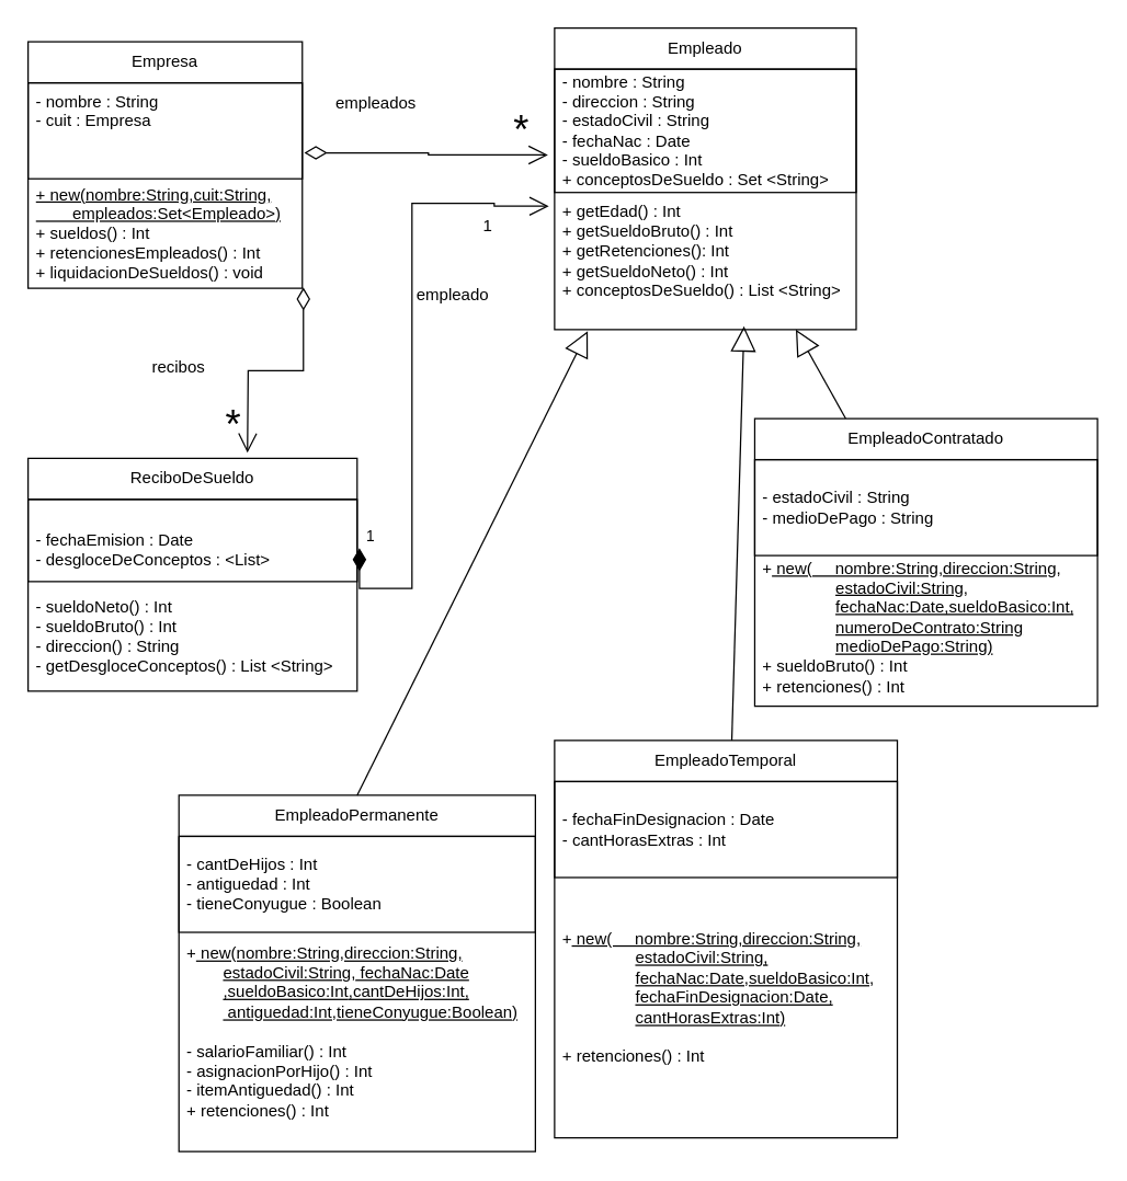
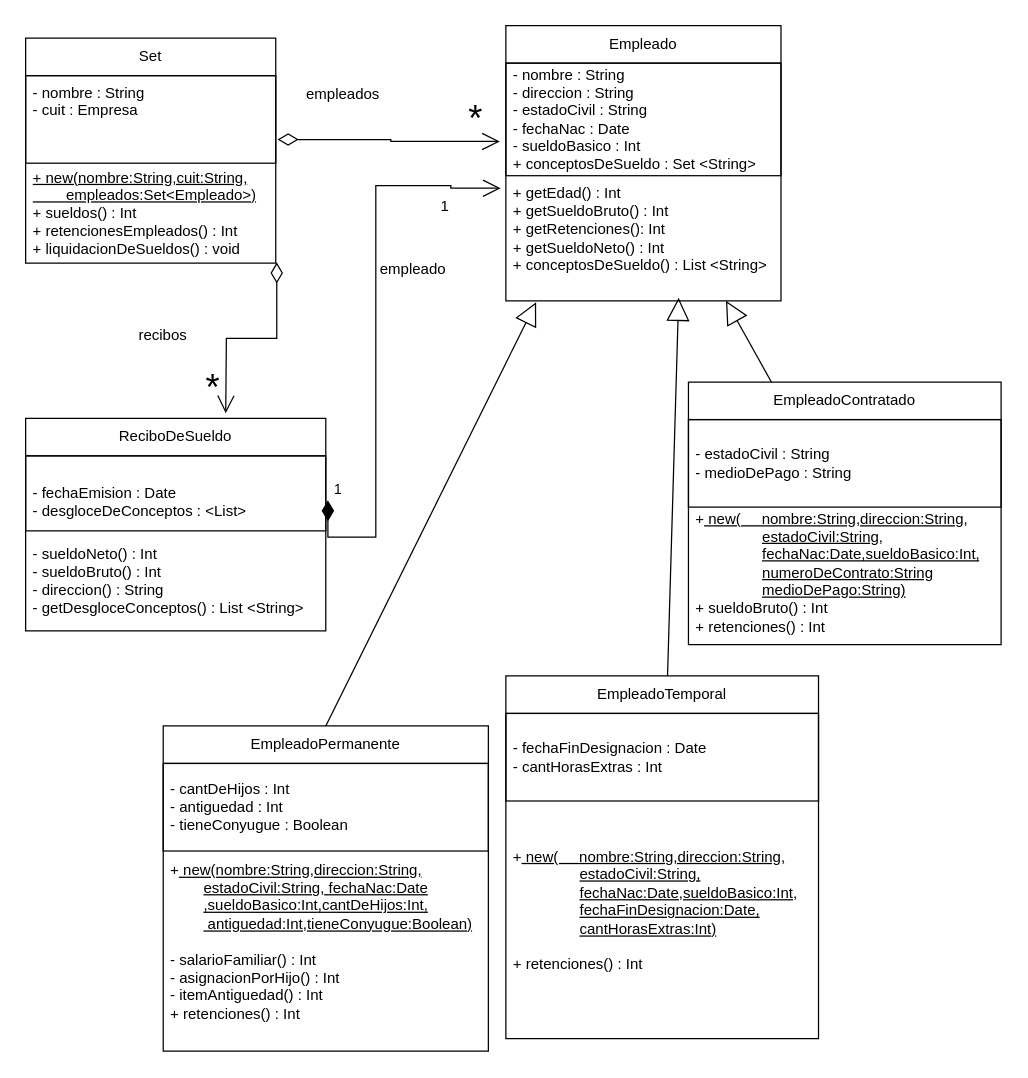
  <mxCell id="0" />
  <mxCell id="1" parent="0" />
- <mxCell id="2" value="Empresa" style="swimlane;fontStyle=0;childLayout=stackLayout;horizontal=1;startSize=30;horizontalStack=0;resizeParent=1;resizeParentMax=0;resizeLast=0;collapsible=1;marginBottom=0;whiteSpace=wrap;html=1;" parent="1" vertex="1"><mxGeometry x="20" y="30" width="200" height="180" as="geometry" /></mxCell>
+ <mxCell id="2" value="Set" style="swimlane;fontStyle=0;childLayout=stackLayout;horizontal=1;startSize=30;horizontalStack=0;resizeParent=1;resizeParentMax=0;resizeLast=0;collapsible=1;marginBottom=0;whiteSpace=wrap;html=1;" parent="1" vertex="1"><mxGeometry x="20" y="30" width="200" height="180" as="geometry" /></mxCell>
  <mxCell id="3" value="- nombre : String&lt;div&gt;- cuit : Empresa&lt;/div&gt;&lt;div&gt;&lt;br&gt;&lt;div&gt;&lt;br&gt;&lt;/div&gt;&lt;/div&gt;" style="text;strokeColor=default;fillColor=none;align=left;verticalAlign=middle;spacingLeft=4;spacingRight=4;overflow=hidden;points=[[0,0.5],[1,0.5]];portConstraint=eastwest;rotatable=0;whiteSpace=wrap;html=1;" parent="2" vertex="1"><mxGeometry y="30" width="200" height="70" as="geometry" /></mxCell>
  <mxCell id="4" value="&lt;div&gt;&lt;u&gt;+ new(nombre:String,cuit:String,&lt;/u&gt;&lt;/div&gt;&lt;div&gt;&lt;u&gt;&amp;nbsp; &amp;nbsp; &amp;nbsp; &amp;nbsp; empleados:Set&amp;lt;Empleado&amp;gt;)&lt;/u&gt;&lt;/div&gt;&lt;div&gt;+ sueldos() : Int&lt;/div&gt;&lt;div&gt;+ retencionesEmpleados() : Int&lt;/div&gt;&lt;div&gt;+ liquidacionDeSueldos() : void&lt;/div&gt;" style="text;strokeColor=none;fillColor=none;align=left;verticalAlign=middle;spacingLeft=4;spacingRight=4;overflow=hidden;points=[[0,0.5],[1,0.5]];portConstraint=eastwest;rotatable=0;whiteSpace=wrap;html=1;" parent="2" vertex="1"><mxGeometry y="100" width="200" height="80" as="geometry" /></mxCell>
  <mxCell id="5" value="Empleado" style="swimlane;fontStyle=0;childLayout=stackLayout;horizontal=1;startSize=30;horizontalStack=0;resizeParent=1;resizeParentMax=0;resizeLast=0;collapsible=1;marginBottom=0;whiteSpace=wrap;html=1;" parent="1" vertex="1"><mxGeometry x="404" y="20" width="220" height="220" as="geometry" /></mxCell>
  <mxCell id="6" value="- nombre : String&lt;div&gt;- direccion : String&lt;/div&gt;&lt;div&gt;- estadoCivil : String&lt;/div&gt;&lt;div&gt;- fechaNac : Date&lt;/div&gt;&lt;div&gt;- sueldoBasico : Int&lt;/div&gt;&lt;div&gt;+ conceptosDeSueldo : Set &amp;lt;String&amp;gt;&lt;/div&gt;" style="text;strokeColor=default;fillColor=none;align=left;verticalAlign=middle;spacingLeft=4;spacingRight=4;overflow=hidden;points=[[0,0.5],[1,0.5]];portConstraint=eastwest;rotatable=0;whiteSpace=wrap;html=1;" parent="5" vertex="1"><mxGeometry y="30" width="220" height="90" as="geometry" /></mxCell>
  <mxCell id="7" value="&lt;div&gt;&lt;span style=&quot;background-color: transparent; color: light-dark(rgb(0, 0, 0), rgb(255, 255, 255));&quot;&gt;+ getEdad() : Int&lt;/span&gt;&lt;/div&gt;&lt;div&gt;+ getSueldoBruto() : Int&lt;/div&gt;&lt;div&gt;+ getRetenciones(): Int&lt;/div&gt;&lt;div&gt;+ getSueldoNeto() : Int&lt;/div&gt;&lt;div&gt;+ conceptosDeSueldo&lt;span style=&quot;background-color: transparent; color: light-dark(rgb(0, 0, 0), rgb(255, 255, 255));&quot;&gt;() : List &amp;lt;String&amp;gt;&lt;/span&gt;&lt;/div&gt;&lt;div&gt;&lt;br&gt;&lt;/div&gt;" style="text;strokeColor=none;fillColor=none;align=left;verticalAlign=middle;spacingLeft=4;spacingRight=4;overflow=hidden;points=[[0,0.5],[1,0.5]];portConstraint=eastwest;rotatable=0;whiteSpace=wrap;html=1;" parent="5" vertex="1"><mxGeometry y="120" width="220" height="100" as="geometry" /></mxCell>
  <mxCell id="8" value="empleados" style="text;html=1;align=center;verticalAlign=middle;whiteSpace=wrap;rounded=0;" parent="1" vertex="1"><mxGeometry x="244" y="60" width="60" height="30" as="geometry" /></mxCell>
  <mxCell id="9" value="*" style="text;html=1;align=center;verticalAlign=middle;whiteSpace=wrap;rounded=0;strokeWidth=3;fontSize=29;" parent="1" vertex="1"><mxGeometry x="370" y="85" width="20" height="20" as="geometry" /></mxCell>
  <mxCell id="10" value="EmpleadoPermanente" style="swimlane;fontStyle=0;childLayout=stackLayout;horizontal=1;startSize=30;horizontalStack=0;resizeParent=1;resizeParentMax=0;resizeLast=0;collapsible=1;marginBottom=0;whiteSpace=wrap;html=1;" parent="1" vertex="1"><mxGeometry x="130" y="580" width="260" height="260" as="geometry" /></mxCell>
  <mxCell id="11" value="- cantDeHijos : Int&lt;div&gt;- antiguedad : Int&lt;/div&gt;&lt;div&gt;- tieneConyugue : Boolean&lt;/div&gt;" style="text;strokeColor=default;fillColor=none;align=left;verticalAlign=middle;spacingLeft=4;spacingRight=4;overflow=hidden;points=[[0,0.5],[1,0.5]];portConstraint=eastwest;rotatable=0;whiteSpace=wrap;html=1;" parent="10" vertex="1"><mxGeometry y="30" width="260" height="70" as="geometry" /></mxCell>
  <mxCell id="12" value="&lt;div&gt;&lt;div&gt;+&lt;u&gt;&amp;nbsp;new(nombre:String,direccion:String,&lt;/u&gt;&lt;/div&gt;&lt;div&gt;&lt;u&gt;&lt;span style=&quot;white-space: pre;&quot;&gt;&#09;&lt;/span&gt;estadoCivil:String,&lt;/u&gt;&lt;u style=&quot;background-color: transparent; color: light-dark(rgb(0, 0, 0), rgb(255, 255, 255));&quot;&gt;&amp;nbsp;fechaNac:Date&lt;/u&gt;&lt;/div&gt;&lt;div&gt;&lt;u style=&quot;background-color: transparent; color: light-dark(rgb(0, 0, 0), rgb(255, 255, 255));&quot;&gt;&lt;span style=&quot;white-space: pre;&quot;&gt;&#09;&lt;/span&gt;,sueldoBasico:Int&lt;/u&gt;&lt;u style=&quot;background-color: transparent; color: light-dark(rgb(0, 0, 0), rgb(255, 255, 255));&quot;&gt;,cantDeHijos:Int,&lt;/u&gt;&lt;/div&gt;&lt;div&gt;&lt;u style=&quot;background-color: transparent; color: light-dark(rgb(0, 0, 0), rgb(255, 255, 255));&quot;&gt;&lt;span style=&quot;white-space: pre;&quot;&gt;&#09;&lt;/span&gt;&amp;nbsp;antiguedad:Int,tieneConyugue:Boolean)&lt;/u&gt;&lt;/div&gt;&lt;/div&gt;&lt;div&gt;&lt;u&gt;&lt;br&gt;&lt;/u&gt;&lt;/div&gt;&lt;div&gt;- salarioFamiliar() : Int&lt;/div&gt;&lt;div&gt;- asignacionPorHijo() : Int&lt;/div&gt;&lt;div&gt;- itemAntiguedad() : Int&lt;/div&gt;&lt;div&gt;+ retenciones() : Int&lt;/div&gt;&lt;div&gt;&lt;br&gt;&lt;/div&gt;" style="text;strokeColor=none;fillColor=none;align=left;verticalAlign=middle;spacingLeft=4;spacingRight=4;overflow=hidden;points=[[0,0.5],[1,0.5]];portConstraint=eastwest;rotatable=0;whiteSpace=wrap;html=1;" parent="10" vertex="1"><mxGeometry y="100" width="260" height="160" as="geometry" /></mxCell>
  <mxCell id="13" value="EmpleadoTemporal" style="swimlane;fontStyle=0;childLayout=stackLayout;horizontal=1;startSize=30;horizontalStack=0;resizeParent=1;resizeParentMax=0;resizeLast=0;collapsible=1;marginBottom=0;whiteSpace=wrap;html=1;" parent="1" vertex="1"><mxGeometry x="404" y="540" width="250" height="290" as="geometry" /></mxCell>
  <mxCell id="14" value="- fechaFinDesignacion : Date&lt;div&gt;- cantHorasExtras : Int&lt;/div&gt;" style="text;strokeColor=default;fillColor=none;align=left;verticalAlign=middle;spacingLeft=4;spacingRight=4;overflow=hidden;points=[[0,0.5],[1,0.5]];portConstraint=eastwest;rotatable=0;whiteSpace=wrap;html=1;" parent="13" vertex="1"><mxGeometry y="30" width="250" height="70" as="geometry" /></mxCell>
  <mxCell id="15" value="&lt;div&gt;&lt;div&gt;+&lt;u&gt;&amp;nbsp;new(&amp;nbsp; &amp;nbsp; &amp;nbsp;nombre:String,direccion:String,&lt;/u&gt;&lt;/div&gt;&lt;div&gt;&lt;u&gt;&lt;span style=&quot;white-space: pre;&quot;&gt;&#09;&lt;/span&gt;&lt;span style=&quot;white-space: pre;&quot;&gt;&#09;&lt;/span&gt;estadoCivil:String,&lt;/u&gt;&lt;/div&gt;&lt;div&gt;&lt;u style=&quot;background-color: transparent; color: light-dark(rgb(0, 0, 0), rgb(255, 255, 255));&quot;&gt;&lt;span style=&quot;white-space: pre;&quot;&gt;&#09;&lt;span style=&quot;white-space: pre;&quot;&gt;&#09;&lt;/span&gt;&lt;/span&gt;fechaNac:Date,sueldoBasico:Int,&lt;/u&gt;&lt;/div&gt;&lt;div&gt;&lt;u style=&quot;background-color: transparent; color: light-dark(rgb(0, 0, 0), rgb(255, 255, 255));&quot;&gt;&lt;span style=&quot;white-space: pre;&quot;&gt;&#09;&lt;span style=&quot;white-space: pre;&quot;&gt;&#09;&lt;/span&gt;&lt;/span&gt;fechaFinDesignacion:Date,&lt;/u&gt;&lt;/div&gt;&lt;div&gt;&lt;u style=&quot;background-color: transparent; color: light-dark(rgb(0, 0, 0), rgb(255, 255, 255));&quot;&gt;&lt;span style=&quot;white-space: pre;&quot;&gt;&#09;&lt;/span&gt;&lt;span style=&quot;white-space: pre;&quot;&gt;&#09;&lt;/span&gt;cantHorasExtras:Int&lt;/u&gt;&lt;u style=&quot;background-color: transparent; color: light-dark(rgb(0, 0, 0), rgb(255, 255, 255));&quot;&gt;)&lt;/u&gt;&lt;/div&gt;&lt;/div&gt;&lt;div&gt;&lt;u style=&quot;background-color: transparent; color: light-dark(rgb(0, 0, 0), rgb(255, 255, 255));&quot;&gt;&lt;br&gt;&lt;/u&gt;&lt;/div&gt;&lt;div&gt;+ retenciones() : Int&lt;/div&gt;&lt;div&gt;&lt;br&gt;&lt;/div&gt;" style="text;strokeColor=none;fillColor=none;align=left;verticalAlign=middle;spacingLeft=4;spacingRight=4;overflow=hidden;points=[[0,0.5],[1,0.5]];portConstraint=eastwest;rotatable=0;whiteSpace=wrap;html=1;" parent="13" vertex="1"><mxGeometry y="100" width="250" height="190" as="geometry" /></mxCell>
  <mxCell id="16" value="" style="endArrow=block;endSize=16;endFill=0;html=1;rounded=0;entryX=0.11;entryY=1.012;entryDx=0;entryDy=0;entryPerimeter=0;exitX=0.5;exitY=0;exitDx=0;exitDy=0;" parent="1" source="10" target="7" edge="1"><mxGeometry width="160" relative="1" as="geometry"><mxPoint x="230" y="270" as="sourcePoint" /><mxPoint x="390" y="270" as="targetPoint" /></mxGeometry></mxCell>
  <mxCell id="17" value="" style="endArrow=block;endSize=16;endFill=0;html=1;rounded=0;entryX=0.628;entryY=0.976;entryDx=0;entryDy=0;entryPerimeter=0;" parent="1" source="13" target="7" edge="1"><mxGeometry width="160" relative="1" as="geometry"><mxPoint x="500" y="270" as="sourcePoint" /><mxPoint x="512" y="164" as="targetPoint" /></mxGeometry></mxCell>
  <mxCell id="18" value="" style="endArrow=open;html=1;endSize=12;startArrow=diamondThin;startSize=14;startFill=0;edgeStyle=orthogonalEdgeStyle;align=left;verticalAlign=bottom;rounded=0;entryX=-0.022;entryY=0.696;entryDx=0;entryDy=0;entryPerimeter=0;exitX=1.007;exitY=0.73;exitDx=0;exitDy=0;exitPerimeter=0;" parent="1" target="6" edge="1" source="3"><mxGeometry x="-1" y="3" relative="1" as="geometry"><mxPoint x="220" y="106" as="sourcePoint" /><mxPoint x="350" y="104.17" as="targetPoint" /></mxGeometry></mxCell>
  <mxCell id="19" value="ReciboDeSueldo" style="swimlane;fontStyle=0;childLayout=stackLayout;horizontal=1;startSize=30;horizontalStack=0;resizeParent=1;resizeParentMax=0;resizeLast=0;collapsible=1;marginBottom=0;whiteSpace=wrap;html=1;" parent="1" vertex="1"><mxGeometry x="20" y="334" width="240" height="170" as="geometry" /></mxCell>
  <mxCell id="20" value="&lt;div&gt;&lt;br&gt;&lt;/div&gt;&lt;div&gt;&lt;span style=&quot;background-color: transparent; color: light-dark(rgb(0, 0, 0), rgb(255, 255, 255));&quot;&gt;- fechaEmision : Date&lt;/span&gt;&lt;/div&gt;&lt;div&gt;&lt;span style=&quot;background-color: transparent; color: light-dark(rgb(0, 0, 0), rgb(255, 255, 255));&quot;&gt;- desgloceDeConceptos : &amp;lt;List&amp;gt;&lt;/span&gt;&lt;/div&gt;" style="text;strokeColor=default;fillColor=none;align=left;verticalAlign=middle;spacingLeft=4;spacingRight=4;overflow=hidden;points=[[0,0.5],[1,0.5]];portConstraint=eastwest;rotatable=0;whiteSpace=wrap;html=1;" parent="19" vertex="1"><mxGeometry y="30" width="240" height="60" as="geometry" /></mxCell>
  <mxCell id="21" value="- sueldoNeto() : Int&lt;div&gt;- sueldoBruto() : Int&lt;/div&gt;&lt;div&gt;- direccion() : String&lt;/div&gt;&lt;div&gt;- getDesgloceConceptos() :&amp;nbsp;&lt;span style=&quot;background-color: transparent; color: light-dark(rgb(0, 0, 0), rgb(255, 255, 255));&quot;&gt;List &amp;lt;String&amp;gt;&lt;/span&gt;&lt;/div&gt;" style="text;strokeColor=none;fillColor=none;align=left;verticalAlign=middle;spacingLeft=4;spacingRight=4;overflow=hidden;points=[[0,0.5],[1,0.5]];portConstraint=eastwest;rotatable=0;whiteSpace=wrap;html=1;" parent="19" vertex="1"><mxGeometry y="90" width="240" height="80" as="geometry" /></mxCell>
  <mxCell id="22" value="" style="endArrow=open;html=1;endSize=12;startArrow=diamondThin;startSize=14;startFill=0;edgeStyle=orthogonalEdgeStyle;align=left;verticalAlign=bottom;rounded=0;exitX=1.004;exitY=0.991;exitDx=0;exitDy=0;exitPerimeter=0;" parent="1" source="4" edge="1"><mxGeometry x="-1" y="3" relative="1" as="geometry"><mxPoint x="90" y="262.03" as="sourcePoint" /><mxPoint x="180" y="330" as="targetPoint" /></mxGeometry></mxCell>
  <mxCell id="23" value="*" style="text;html=1;align=center;verticalAlign=middle;whiteSpace=wrap;rounded=0;strokeWidth=3;fontSize=29;" parent="1" vertex="1"><mxGeometry x="160" y="300" width="20" height="20" as="geometry" /></mxCell>
  <mxCell id="24" value="recibos&lt;div&gt;&lt;br&gt;&lt;/div&gt;" style="text;html=1;align=center;verticalAlign=middle;whiteSpace=wrap;rounded=0;" parent="1" vertex="1"><mxGeometry x="100" y="260" width="60" height="30" as="geometry" /></mxCell>
  <mxCell id="25" value="EmpleadoContratado" style="swimlane;fontStyle=0;childLayout=stackLayout;horizontal=1;startSize=30;horizontalStack=0;resizeParent=1;resizeParentMax=0;resizeLast=0;collapsible=1;marginBottom=0;whiteSpace=wrap;html=1;" parent="1" vertex="1"><mxGeometry x="550" y="305" width="250" height="210" as="geometry" /></mxCell>
  <mxCell id="26" value="- estadoCivil : String&lt;div&gt;- medioDePago : String&lt;/div&gt;" style="text;strokeColor=default;fillColor=none;align=left;verticalAlign=middle;spacingLeft=4;spacingRight=4;overflow=hidden;points=[[0,0.5],[1,0.5]];portConstraint=eastwest;rotatable=0;whiteSpace=wrap;html=1;" parent="25" vertex="1"><mxGeometry y="30" width="250" height="70" as="geometry" /></mxCell>
  <mxCell id="27" value="&lt;div&gt;&lt;div&gt;+&lt;u&gt;&amp;nbsp;new(&amp;nbsp; &amp;nbsp; &amp;nbsp;nombre:String,direccion:String,&lt;/u&gt;&lt;/div&gt;&lt;div&gt;&lt;u&gt;&lt;span style=&quot;white-space: pre;&quot;&gt;&#09;&lt;/span&gt;&lt;span style=&quot;white-space: pre;&quot;&gt;&#09;&lt;/span&gt;estadoCivil:String,&lt;/u&gt;&lt;/div&gt;&lt;div&gt;&lt;u style=&quot;background-color: transparent; color: light-dark(rgb(0, 0, 0), rgb(255, 255, 255));&quot;&gt;&lt;span style=&quot;white-space: pre;&quot;&gt;&#09;&lt;span style=&quot;white-space: pre;&quot;&gt;&#09;&lt;/span&gt;&lt;/span&gt;fechaNac:Date,sueldoBasico:Int,&lt;/u&gt;&lt;/div&gt;&lt;/div&gt;&lt;div&gt;&lt;u style=&quot;background-color: transparent; color: light-dark(rgb(0, 0, 0), rgb(255, 255, 255));&quot;&gt;&lt;span style=&quot;white-space: pre;&quot;&gt;&#09;&lt;/span&gt;&lt;span style=&quot;white-space: pre;&quot;&gt;&#09;&lt;/span&gt;numeroDeContrato:String&lt;br&gt;&lt;/u&gt;&lt;/div&gt;&lt;div&gt;&lt;u style=&quot;background-color: transparent; color: light-dark(rgb(0, 0, 0), rgb(255, 255, 255));&quot;&gt;&lt;span style=&quot;white-space: pre;&quot;&gt;&#09;&lt;/span&gt;&lt;span style=&quot;white-space: pre;&quot;&gt;&#09;&lt;/span&gt;medioDePago:String)&lt;br&gt;&lt;/u&gt;&lt;/div&gt;&lt;div&gt;+ sueldoBruto() : Int&lt;/div&gt;&lt;div&gt;&lt;span style=&quot;background-color: transparent; color: light-dark(rgb(0, 0, 0), rgb(255, 255, 255));&quot;&gt;+ retenciones() : Int&lt;/span&gt;&lt;/div&gt;&lt;div&gt;&lt;br&gt;&lt;/div&gt;" style="text;strokeColor=none;fillColor=none;align=left;verticalAlign=middle;spacingLeft=4;spacingRight=4;overflow=hidden;points=[[0,0.5],[1,0.5]];portConstraint=eastwest;rotatable=0;whiteSpace=wrap;html=1;" parent="25" vertex="1"><mxGeometry y="100" width="250" height="110" as="geometry" /></mxCell>
  <mxCell id="28" value="" style="endArrow=block;endSize=16;endFill=0;html=1;rounded=0;entryX=1.005;entryY=0.101;entryDx=0;entryDy=0;entryPerimeter=0;" parent="1" source="25" edge="1"><mxGeometry width="160" relative="1" as="geometry"><mxPoint x="607.43" y="478.95" as="sourcePoint" /><mxPoint x="580" y="240" as="targetPoint" /></mxGeometry></mxCell>
  <mxCell id="29" value="1" style="endArrow=open;html=1;endSize=12;startArrow=diamondThin;startSize=14;startFill=1;edgeStyle=orthogonalEdgeStyle;align=left;verticalAlign=bottom;rounded=0;entryX=-0.019;entryY=0.1;entryDx=0;entryDy=0;entryPerimeter=0;exitX=1.007;exitY=0.592;exitDx=0;exitDy=0;exitPerimeter=0;" parent="1" source="20" target="7" edge="1"><mxGeometry x="-1" y="3" relative="1" as="geometry"><mxPoint x="220" y="430" as="sourcePoint" /><mxPoint x="380" y="430" as="targetPoint" /><Array as="points"><mxPoint x="300" y="429" /><mxPoint x="300" y="148" /><mxPoint x="360" y="148" /><mxPoint x="360" y="150" /></Array></mxGeometry></mxCell>
  <mxCell id="30" value="&lt;div&gt;empleado&lt;/div&gt;" style="text;html=1;align=center;verticalAlign=middle;whiteSpace=wrap;rounded=0;" parent="1" vertex="1"><mxGeometry x="300" y="200" width="60" height="30" as="geometry" /></mxCell>
  <mxCell id="31" value="1" style="text;html=1;align=center;verticalAlign=middle;resizable=0;points=[];autosize=1;strokeColor=none;fillColor=none;" parent="1" vertex="1"><mxGeometry x="340" y="150" width="30" height="30" as="geometry" /></mxCell>
